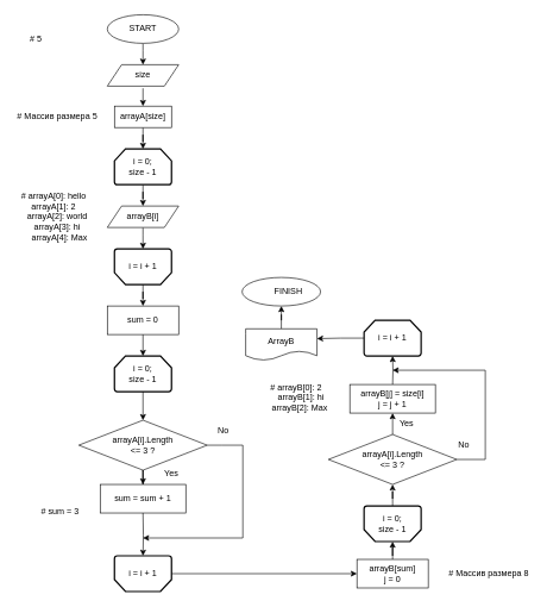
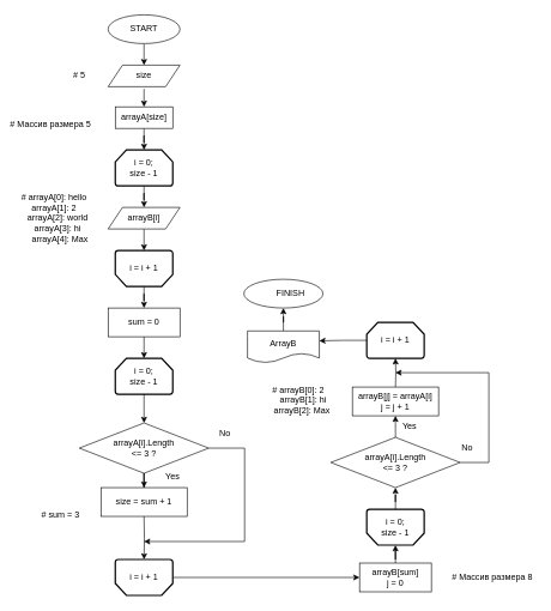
  <mxCell id="0" />
  <mxCell id="1" parent="0" />
  <mxCell id="2" value="" style="edgeStyle=orthogonalEdgeStyle;rounded=0;orthogonalLoop=1;jettySize=auto;html=1;" parent="1" edge="1"><mxGeometry relative="1" as="geometry"><mxPoint x="200" y="60" as="sourcePoint" /><mxPoint x="200" y="90" as="targetPoint" /><Array as="points"><mxPoint x="200" y="70" /><mxPoint x="200" y="70" /></Array></mxGeometry></mxCell>
  <mxCell id="3" value="" style="ellipse;whiteSpace=wrap;html=1;" parent="1" vertex="1"><mxGeometry x="150" y="20" width="100" height="40" as="geometry" /></mxCell>
  <mxCell id="4" value="" style="shape=parallelogram;perimeter=parallelogramPerimeter;whiteSpace=wrap;html=1;fixedSize=1;" parent="1" vertex="1"><mxGeometry x="150" y="90" width="100" height="30" as="geometry" /></mxCell>
  <mxCell id="5" style="edgeStyle=orthogonalEdgeStyle;rounded=0;orthogonalLoop=1;jettySize=auto;html=1;entryX=0.5;entryY=0;entryDx=0;entryDy=0;" parent="1" target="17" edge="1"><mxGeometry relative="1" as="geometry"><mxPoint x="200" y="123" as="sourcePoint" /></mxGeometry></mxCell>
  <mxCell id="6" value="" style="edgeStyle=orthogonalEdgeStyle;rounded=0;orthogonalLoop=1;jettySize=auto;html=1;" parent="1" source="7" target="11" edge="1"><mxGeometry relative="1" as="geometry" /></mxCell>
  <mxCell id="7" value="" style="rounded=0;whiteSpace=wrap;html=1;" parent="1" vertex="1"><mxGeometry x="160" y="148" width="80" height="30" as="geometry" /></mxCell>
  <mxCell id="8" value="" style="edgeStyle=orthogonalEdgeStyle;rounded=0;orthogonalLoop=1;jettySize=auto;html=1;entryX=0.5;entryY=0;entryDx=0;entryDy=0;" parent="1" source="9" target="24" edge="1"><mxGeometry relative="1" as="geometry"><mxPoint x="200" y="418" as="targetPoint" /></mxGeometry></mxCell>
  <mxCell id="9" value="" style="strokeWidth=2;html=1;shape=mxgraph.flowchart.loop_limit;whiteSpace=wrap;direction=west;" parent="1" vertex="1"><mxGeometry x="160" y="348" width="80" height="50" as="geometry" /></mxCell>
  <mxCell id="10" value="" style="edgeStyle=orthogonalEdgeStyle;rounded=0;orthogonalLoop=1;jettySize=auto;html=1;" parent="1" source="11" target="20" edge="1"><mxGeometry relative="1" as="geometry" /></mxCell>
  <mxCell id="11" value="" style="strokeWidth=2;html=1;shape=mxgraph.flowchart.loop_limit;whiteSpace=wrap;" parent="1" vertex="1"><mxGeometry x="160" y="208" width="80" height="50" as="geometry" /></mxCell>
  <mxCell id="12" value="" style="edgeStyle=orthogonalEdgeStyle;rounded=0;orthogonalLoop=1;jettySize=auto;html=1;" parent="1" source="13" edge="1"><mxGeometry relative="1" as="geometry"><mxPoint x="200" y="348" as="targetPoint" /><Array as="points"><mxPoint x="200" y="328" /><mxPoint x="200" y="328" /></Array></mxGeometry></mxCell>
  <mxCell id="13" value="" style="shape=parallelogram;perimeter=parallelogramPerimeter;whiteSpace=wrap;html=1;fixedSize=1;" parent="1" vertex="1"><mxGeometry x="150" y="288" width="100" height="30" as="geometry" /></mxCell>
  <mxCell id="14" value="START" style="text;html=1;strokeColor=none;fillColor=none;align=center;verticalAlign=middle;whiteSpace=wrap;rounded=0;" parent="1" vertex="1"><mxGeometry x="170" y="25" width="60" height="30" as="geometry" /></mxCell>
  <mxCell id="15" value="size" style="text;html=1;strokeColor=none;fillColor=none;align=center;verticalAlign=middle;whiteSpace=wrap;rounded=0;" parent="1" vertex="1"><mxGeometry x="170" y="90" width="60" height="30" as="geometry" /></mxCell>
- <mxCell id="16" value="# 5" style="text;html=1;strokeColor=none;fillColor=none;align=center;verticalAlign=middle;whiteSpace=wrap;rounded=0;" parent="1" vertex="1"><mxGeometry x="20" y="40" width="60" height="30" as="geometry" /></mxCell>
+ <mxCell id="16" value="# 5" style="text;html=1;strokeColor=none;fillColor=none;align=center;verticalAlign=middle;whiteSpace=wrap;rounded=0;" parent="1" vertex="1"><mxGeometry x="80" y="90" width="60" height="30" as="geometry" /></mxCell>
  <mxCell id="17" value="arrayA[size]" style="text;html=1;strokeColor=none;fillColor=none;align=center;verticalAlign=middle;whiteSpace=wrap;rounded=0;" parent="1" vertex="1"><mxGeometry x="170" y="148" width="60" height="30" as="geometry" /></mxCell>
- <mxCell id="18" value="# Массив размера 5" style="text;html=1;strokeColor=none;fillColor=none;align=center;verticalAlign=middle;whiteSpace=wrap;rounded=0;" parent="1" vertex="1"><mxGeometry x="20" y="148" width="120" height="30" as="geometry" /></mxCell>
+ <mxCell id="18" value="# Массив размера 5" style="text;html=1;strokeColor=none;fillColor=none;align=center;verticalAlign=middle;whiteSpace=wrap;rounded=0;" parent="1" vertex="1"><mxGeometry x="10" y="158" width="120" height="30" as="geometry" /></mxCell>
  <mxCell id="19" value="i = 0;&lt;br&gt;size - 1" style="text;html=1;strokeColor=none;fillColor=none;align=center;verticalAlign=middle;whiteSpace=wrap;rounded=0;" parent="1" vertex="1"><mxGeometry x="170" y="218" width="60" height="30" as="geometry" /></mxCell>
  <mxCell id="20" value="arrayB[i]" style="text;html=1;strokeColor=none;fillColor=none;align=center;verticalAlign=middle;whiteSpace=wrap;rounded=0;" parent="1" vertex="1"><mxGeometry x="170" y="288" width="60" height="30" as="geometry" /></mxCell>
  <mxCell id="21" value="i =&amp;nbsp;i + 1" style="text;html=1;strokeColor=none;fillColor=none;align=center;verticalAlign=middle;whiteSpace=wrap;rounded=0;" parent="1" vertex="1"><mxGeometry x="170" y="358" width="60" height="30" as="geometry" /></mxCell>
  <mxCell id="22" value="# arrayA[0]: hello&lt;br&gt;arrayA[1]: 2&lt;br&gt;&amp;nbsp; &amp;nbsp;arrayA[2]: world&lt;br&gt;&amp;nbsp; &amp;nbsp;arrayA[3]: hi&lt;br&gt;&amp;nbsp; &amp;nbsp; &amp;nbsp;arrayA[4]: Max" style="text;html=1;strokeColor=none;fillColor=none;align=center;verticalAlign=middle;whiteSpace=wrap;rounded=0;" parent="1" vertex="1"><mxGeometry x="20" y="283" width="110" height="40" as="geometry" /></mxCell>
  <mxCell id="23" style="edgeStyle=orthogonalEdgeStyle;rounded=0;orthogonalLoop=1;jettySize=auto;html=1;exitX=0.5;exitY=1;exitDx=0;exitDy=0;entryX=0.5;entryY=0;entryDx=0;entryDy=0;entryPerimeter=0;" parent="1" source="24" target="26" edge="1"><mxGeometry relative="1" as="geometry" /></mxCell>
  <mxCell id="24" value="" style="rounded=0;whiteSpace=wrap;html=1;" parent="1" vertex="1"><mxGeometry x="150" y="428" width="100" height="40" as="geometry" /></mxCell>
  <mxCell id="25" value="" style="edgeStyle=orthogonalEdgeStyle;rounded=0;orthogonalLoop=1;jettySize=auto;html=1;" parent="1" source="26" target="31" edge="1"><mxGeometry relative="1" as="geometry" /></mxCell>
  <mxCell id="26" value="" style="strokeWidth=2;html=1;shape=mxgraph.flowchart.loop_limit;whiteSpace=wrap;" parent="1" vertex="1"><mxGeometry x="160" y="498" width="80" height="50" as="geometry" /></mxCell>
  <mxCell id="27" value="" style="edgeStyle=orthogonalEdgeStyle;rounded=0;orthogonalLoop=1;jettySize=auto;html=1;" parent="1" source="28" target="33" edge="1"><mxGeometry relative="1" as="geometry" /></mxCell>
  <mxCell id="28" value="" style="strokeWidth=2;html=1;shape=mxgraph.flowchart.loop_limit;whiteSpace=wrap;direction=west;" parent="1" vertex="1"><mxGeometry x="160" y="778" width="80" height="50" as="geometry" /></mxCell>
  <mxCell id="29" value="" style="edgeStyle=orthogonalEdgeStyle;rounded=0;orthogonalLoop=1;jettySize=auto;html=1;" parent="1" source="31" target="34" edge="1"><mxGeometry relative="1" as="geometry" /></mxCell>
  <mxCell id="30" style="edgeStyle=orthogonalEdgeStyle;rounded=0;orthogonalLoop=1;jettySize=auto;html=1;" parent="1" edge="1"><mxGeometry relative="1" as="geometry"><mxPoint x="200" y="753" as="targetPoint" /><Array as="points"><mxPoint x="310" y="623" /><mxPoint x="340" y="623" /><mxPoint x="340" y="753" /></Array><mxPoint x="290" y="623" as="sourcePoint" /></mxGeometry></mxCell>
  <mxCell id="31" value="" style="rhombus;whiteSpace=wrap;html=1;" parent="1" vertex="1"><mxGeometry x="110" y="588" width="180" height="70" as="geometry" /></mxCell>
  <mxCell id="32" value="" style="edgeStyle=orthogonalEdgeStyle;rounded=0;orthogonalLoop=1;jettySize=auto;html=1;" parent="1" source="33" target="44" edge="1"><mxGeometry relative="1" as="geometry" /></mxCell>
  <mxCell id="33" value="" style="rounded=0;whiteSpace=wrap;html=1;" parent="1" vertex="1"><mxGeometry x="500" y="783" width="100" height="40" as="geometry" /></mxCell>
  <mxCell id="34" value="" style="rounded=0;whiteSpace=wrap;html=1;" parent="1" vertex="1"><mxGeometry x="140" y="678" width="120" height="40" as="geometry" /></mxCell>
  <mxCell id="35" value="sum = 0" style="text;html=1;strokeColor=none;fillColor=none;align=center;verticalAlign=middle;whiteSpace=wrap;rounded=0;" parent="1" vertex="1"><mxGeometry x="155" y="433" width="90" height="30" as="geometry" /></mxCell>
  <mxCell id="36" value="i = 0;&lt;br&gt;size - 1" style="text;html=1;strokeColor=none;fillColor=none;align=center;verticalAlign=middle;whiteSpace=wrap;rounded=0;" parent="1" vertex="1"><mxGeometry x="170" y="508" width="60" height="30" as="geometry" /></mxCell>
  <mxCell id="37" value="arrayA[i].Length &amp;lt;= 3 ?" style="text;html=1;strokeColor=none;fillColor=none;align=center;verticalAlign=middle;whiteSpace=wrap;rounded=0;" parent="1" vertex="1"><mxGeometry x="170" y="608" width="60" height="30" as="geometry" /></mxCell>
  <mxCell id="38" value="" style="edgeStyle=orthogonalEdgeStyle;rounded=0;orthogonalLoop=1;jettySize=auto;html=1;" parent="1" target="28" edge="1"><mxGeometry relative="1" as="geometry"><mxPoint x="200" y="718" as="sourcePoint" /></mxGeometry></mxCell>
- <mxCell id="39" value="sum = sum + 1" style="text;html=1;strokeColor=none;fillColor=none;align=center;verticalAlign=middle;whiteSpace=wrap;rounded=0;" parent="1" vertex="1"><mxGeometry x="140" y="683" width="120" height="30" as="geometry" /></mxCell>
+ <mxCell id="39" value="size = sum + 1" style="text;html=1;strokeColor=none;fillColor=none;align=center;verticalAlign=middle;whiteSpace=wrap;rounded=0;" parent="1" vertex="1"><mxGeometry x="140" y="683" width="120" height="30" as="geometry" /></mxCell>
  <mxCell id="40" value="Yes" style="text;html=1;strokeColor=none;fillColor=none;align=center;verticalAlign=middle;whiteSpace=wrap;rounded=0;" parent="1" vertex="1"><mxGeometry x="210" y="648" width="60" height="30" as="geometry" /></mxCell>
  <mxCell id="41" value="No" style="text;html=1;strokeColor=none;fillColor=none;align=center;verticalAlign=middle;whiteSpace=wrap;rounded=0;" parent="1" vertex="1"><mxGeometry x="282.5" y="588" width="60" height="30" as="geometry" /></mxCell>
  <mxCell id="42" value="# sum = 3&lt;br&gt;&amp;nbsp; &amp;nbsp; &amp;nbsp; &amp;nbsp; &amp;nbsp; &amp;nbsp; &amp;nbsp;&amp;nbsp;" style="text;html=1;strokeColor=none;fillColor=none;align=center;verticalAlign=middle;whiteSpace=wrap;rounded=0;" parent="1" vertex="1"><mxGeometry x="50" y="708" width="67.5" height="30" as="geometry" /></mxCell>
  <mxCell id="43" value="" style="edgeStyle=orthogonalEdgeStyle;rounded=0;orthogonalLoop=1;jettySize=auto;html=1;" parent="1" source="44" target="47" edge="1"><mxGeometry relative="1" as="geometry" /></mxCell>
  <mxCell id="44" value="" style="strokeWidth=2;html=1;shape=mxgraph.flowchart.loop_limit;whiteSpace=wrap;direction=west;" parent="1" vertex="1"><mxGeometry x="510" y="708" width="80" height="50" as="geometry" /></mxCell>
  <mxCell id="45" value="" style="edgeStyle=orthogonalEdgeStyle;rounded=0;orthogonalLoop=1;jettySize=auto;html=1;" parent="1" source="47" edge="1"><mxGeometry relative="1" as="geometry"><mxPoint x="550.034" y="578" as="targetPoint" /></mxGeometry></mxCell>
  <mxCell id="46" style="edgeStyle=orthogonalEdgeStyle;rounded=0;orthogonalLoop=1;jettySize=auto;html=1;exitX=1;exitY=0.5;exitDx=0;exitDy=0;" parent="1" source="47" edge="1"><mxGeometry relative="1" as="geometry"><mxPoint x="550" y="518" as="targetPoint" /><Array as="points"><mxPoint x="680" y="643" /><mxPoint x="680" y="518" /></Array><mxPoint x="700" y="623" as="sourcePoint" /></mxGeometry></mxCell>
  <mxCell id="47" value="" style="rhombus;whiteSpace=wrap;html=1;" parent="1" vertex="1"><mxGeometry x="460" y="608" width="180" height="70" as="geometry" /></mxCell>
  <mxCell id="48" style="edgeStyle=orthogonalEdgeStyle;rounded=0;orthogonalLoop=1;jettySize=auto;html=1;entryX=1;entryY=0.31;entryDx=0;entryDy=0;entryPerimeter=0;" parent="1" source="49" target="57" edge="1"><mxGeometry relative="1" as="geometry" /></mxCell>
  <mxCell id="49" value="" style="strokeWidth=2;html=1;shape=mxgraph.flowchart.loop_limit;whiteSpace=wrap;" parent="1" vertex="1"><mxGeometry x="510" y="448" width="80" height="50" as="geometry" /></mxCell>
  <mxCell id="50" value="" style="edgeStyle=orthogonalEdgeStyle;rounded=0;orthogonalLoop=1;jettySize=auto;html=1;" parent="1" target="49" edge="1"><mxGeometry relative="1" as="geometry"><mxPoint x="550" y="538" as="sourcePoint" /></mxGeometry></mxCell>
  <mxCell id="51" value="" style="rounded=0;whiteSpace=wrap;html=1;" parent="1" vertex="1"><mxGeometry x="490" y="538" width="120" height="40" as="geometry" /></mxCell>
  <mxCell id="52" value="i = 0;&lt;br&gt;size - 1" style="text;html=1;strokeColor=none;fillColor=none;align=center;verticalAlign=middle;whiteSpace=wrap;rounded=0;" parent="1" vertex="1"><mxGeometry x="520" y="718" width="60" height="30" as="geometry" /></mxCell>
- <mxCell id="53" value="arrayB[j] = size[i]&lt;br&gt;j = j + 1" style="text;html=1;strokeColor=none;fillColor=none;align=center;verticalAlign=middle;whiteSpace=wrap;rounded=0;" parent="1" vertex="1"><mxGeometry x="490" y="543" width="120" height="30" as="geometry" /></mxCell>
+ <mxCell id="53" value="arrayB[j] = arrayA[i]&lt;br&gt;j = j + 1" style="text;html=1;strokeColor=none;fillColor=none;align=center;verticalAlign=middle;whiteSpace=wrap;rounded=0;" parent="1" vertex="1"><mxGeometry x="490" y="543" width="120" height="30" as="geometry" /></mxCell>
  <mxCell id="54" value="Yes" style="text;html=1;strokeColor=none;fillColor=none;align=center;verticalAlign=middle;whiteSpace=wrap;rounded=0;" parent="1" vertex="1"><mxGeometry x="540" y="578" width="60" height="30" as="geometry" /></mxCell>
  <mxCell id="55" value="No" style="text;html=1;strokeColor=none;fillColor=none;align=center;verticalAlign=middle;whiteSpace=wrap;rounded=0;" parent="1" vertex="1"><mxGeometry x="620" y="608" width="60" height="30" as="geometry" /></mxCell>
  <mxCell id="56" value="" style="edgeStyle=orthogonalEdgeStyle;rounded=0;orthogonalLoop=1;jettySize=auto;html=1;" parent="1" source="57" target="58" edge="1"><mxGeometry relative="1" as="geometry" /></mxCell>
  <mxCell id="57" value="" style="shape=document;whiteSpace=wrap;html=1;boundedLbl=1;" parent="1" vertex="1"><mxGeometry x="344" y="460" width="100" height="44.25" as="geometry" /></mxCell>
  <mxCell id="58" value="" style="ellipse;whiteSpace=wrap;html=1;" parent="1" vertex="1"><mxGeometry x="339" y="388" width="110" height="40" as="geometry" /></mxCell>
  <mxCell id="59" value="ArrayB" style="text;html=1;strokeColor=none;fillColor=none;align=center;verticalAlign=middle;whiteSpace=wrap;rounded=0;" parent="1" vertex="1"><mxGeometry x="364" y="463" width="60" height="30" as="geometry" /></mxCell>
  <mxCell id="60" value="FINISH" style="text;html=1;strokeColor=none;fillColor=none;align=center;verticalAlign=middle;whiteSpace=wrap;rounded=0;" parent="1" vertex="1"><mxGeometry x="374" y="393" width="60" height="30" as="geometry" /></mxCell>
  <mxCell id="61" value="i =&amp;nbsp;i + 1" style="text;html=1;strokeColor=none;fillColor=none;align=center;verticalAlign=middle;whiteSpace=wrap;rounded=0;" parent="1" vertex="1"><mxGeometry x="170" y="788" width="60" height="30" as="geometry" /></mxCell>
  <mxCell id="62" value="arrayB[sum]&lt;br&gt;j = 0" style="text;html=1;strokeColor=none;fillColor=none;align=center;verticalAlign=middle;whiteSpace=wrap;rounded=0;" parent="1" vertex="1"><mxGeometry x="520" y="788" width="60" height="30" as="geometry" /></mxCell>
  <mxCell id="63" value="# Массив размера 8" style="text;html=1;strokeColor=none;fillColor=none;align=center;verticalAlign=middle;whiteSpace=wrap;rounded=0;" parent="1" vertex="1"><mxGeometry x="625" y="788" width="120" height="30" as="geometry" /></mxCell>
  <mxCell id="64" value="arrayA[i].Length &amp;lt;= 3 ?" style="text;html=1;strokeColor=none;fillColor=none;align=center;verticalAlign=middle;whiteSpace=wrap;rounded=0;" parent="1" vertex="1"><mxGeometry x="520" y="628" width="60" height="30" as="geometry" /></mxCell>
  <mxCell id="65" value="i =&amp;nbsp;i + 1" style="text;html=1;strokeColor=none;fillColor=none;align=center;verticalAlign=middle;whiteSpace=wrap;rounded=0;" parent="1" vertex="1"><mxGeometry x="520" y="458" width="60" height="30" as="geometry" /></mxCell>
  <mxCell id="66" value="# arrayB[0]: 2&lt;br&gt;&amp;nbsp; &amp;nbsp; arrayB[1]: hi&lt;br&gt;&amp;nbsp; &amp;nbsp;arrayB[2]: Max&lt;br&gt;&amp;nbsp; &amp;nbsp;" style="text;html=1;strokeColor=none;fillColor=none;align=center;verticalAlign=middle;whiteSpace=wrap;rounded=0;" parent="1" vertex="1"><mxGeometry x="360" y="543" width="110" height="40" as="geometry" /></mxCell>
